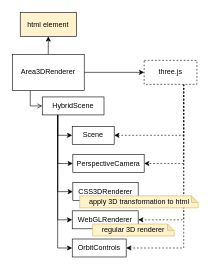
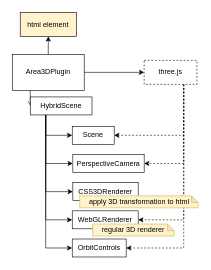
  <mxCell id="0" />
  <mxCell id="1" parent="0" />
  <mxCell id="2" style="edgeStyle=orthogonalEdgeStyle;rounded=0;orthogonalLoop=1;jettySize=auto;html=1;exitX=0.5;exitY=0;exitDx=0;exitDy=0;entryX=0.5;entryY=1;entryDx=0;entryDy=0;" parent="1" source="5" target="11" edge="1"><mxGeometry relative="1" as="geometry" /></mxCell>
  <mxCell id="3" style="edgeStyle=orthogonalEdgeStyle;rounded=0;orthogonalLoop=1;jettySize=auto;html=1;exitX=1;exitY=0.5;exitDx=0;exitDy=0;" edge="1" parent="1" source="5" target="10"><mxGeometry relative="1" as="geometry" /></mxCell>
  <mxCell id="4" style="edgeStyle=orthogonalEdgeStyle;rounded=0;orthogonalLoop=1;jettySize=auto;html=1;exitX=0.25;exitY=1;exitDx=0;exitDy=0;entryX=0;entryY=0.5;entryDx=0;entryDy=0;fontFamily=Helvetica;fontSize=12;fontColor=default;endArrow=open;" edge="1" parent="1" source="5" target="17"><mxGeometry relative="1" as="geometry"><Array as="points"><mxPoint x="50" y="176" /></Array></mxGeometry></mxCell>
- <mxCell id="5" value="Area3DRenderer" style="rounded=0;whiteSpace=wrap;html=1;" parent="1" vertex="1"><mxGeometry x="20" y="90" width="120" height="60" as="geometry" /></mxCell>
+ <mxCell id="5" value="Area3DPlugin" style="rounded=0;whiteSpace=wrap;html=1;" parent="1" vertex="1"><mxGeometry x="20" y="90" width="120" height="60" as="geometry" /></mxCell>
  <mxCell id="6" style="edgeStyle=orthogonalEdgeStyle;rounded=0;orthogonalLoop=1;jettySize=auto;html=1;exitX=0.75;exitY=1;exitDx=0;exitDy=0;entryX=1;entryY=0.5;entryDx=0;entryDy=0;dashed=1;" edge="1" parent="1" source="10" target="19"><mxGeometry relative="1" as="geometry" /></mxCell>
  <mxCell id="7" style="edgeStyle=orthogonalEdgeStyle;rounded=0;orthogonalLoop=1;jettySize=auto;html=1;exitX=0.75;exitY=1;exitDx=0;exitDy=0;entryX=1;entryY=0.5;entryDx=0;entryDy=0;dashed=1;" edge="1" parent="1" source="10" target="18"><mxGeometry relative="1" as="geometry" /></mxCell>
  <mxCell id="8" style="edgeStyle=orthogonalEdgeStyle;rounded=0;orthogonalLoop=1;jettySize=auto;html=1;exitX=0.75;exitY=1;exitDx=0;exitDy=0;entryX=1;entryY=0.5;entryDx=0;entryDy=0;dashed=1;" edge="1" parent="1" source="10" target="21"><mxGeometry relative="1" as="geometry" /></mxCell>
  <mxCell id="9" style="edgeStyle=orthogonalEdgeStyle;rounded=0;orthogonalLoop=1;jettySize=auto;html=1;exitX=0.75;exitY=1;exitDx=0;exitDy=0;entryX=1;entryY=0.5;entryDx=0;entryDy=0;dashed=1;" edge="1" parent="1" source="10" target="22"><mxGeometry relative="1" as="geometry" /></mxCell>
  <mxCell id="10" value="three.js" style="rounded=0;whiteSpace=wrap;html=1;dashed=1;" parent="1" vertex="1"><mxGeometry x="240" y="100" width="88" height="40" as="geometry" /></mxCell>
  <mxCell id="11" value="html element" style="rounded=0;whiteSpace=wrap;html=1;fillColor=#fff2cc;" parent="1" vertex="1"><mxGeometry x="33.25" y="20" width="93.75" height="40" as="geometry" /></mxCell>
  <mxCell id="12" style="edgeStyle=orthogonalEdgeStyle;rounded=0;orthogonalLoop=1;jettySize=auto;html=1;exitX=0.25;exitY=1;exitDx=0;exitDy=0;entryX=0;entryY=0.5;entryDx=0;entryDy=0;" edge="1" parent="1" source="17" target="19"><mxGeometry relative="1" as="geometry" /></mxCell>
  <mxCell id="13" style="edgeStyle=orthogonalEdgeStyle;rounded=0;orthogonalLoop=1;jettySize=auto;html=1;exitX=0.25;exitY=1;exitDx=0;exitDy=0;entryX=0;entryY=0.5;entryDx=0;entryDy=0;" edge="1" parent="1" source="17" target="18"><mxGeometry relative="1" as="geometry" /></mxCell>
  <mxCell id="14" style="edgeStyle=orthogonalEdgeStyle;rounded=0;orthogonalLoop=1;jettySize=auto;html=1;exitX=0.25;exitY=1;exitDx=0;exitDy=0;entryX=0;entryY=0.5;entryDx=0;entryDy=0;" edge="1" parent="1" source="17" target="20"><mxGeometry relative="1" as="geometry" /></mxCell>
  <mxCell id="15" style="edgeStyle=orthogonalEdgeStyle;rounded=0;orthogonalLoop=1;jettySize=auto;html=1;exitX=0.25;exitY=1;exitDx=0;exitDy=0;entryX=0;entryY=0.5;entryDx=0;entryDy=0;" edge="1" parent="1" source="17" target="21"><mxGeometry relative="1" as="geometry" /></mxCell>
  <mxCell id="16" style="edgeStyle=orthogonalEdgeStyle;rounded=0;orthogonalLoop=1;jettySize=auto;html=1;exitX=0.25;exitY=1;exitDx=0;exitDy=0;entryX=0;entryY=0.5;entryDx=0;entryDy=0;" edge="1" parent="1" source="17" target="22"><mxGeometry relative="1" as="geometry" /></mxCell>
- <mxCell id="17" value="HybridScene" style="rounded=0;whiteSpace=wrap;html=1;" vertex="1" parent="1"><mxGeometry x="70" y="161" width="103" height="30" as="geometry" /></mxCell>
+ <mxCell id="17" value="HybridScene" style="rounded=0;whiteSpace=wrap;html=1;" vertex="1" parent="1"><mxGeometry x="50" y="161" width="103" height="30" as="geometry" /></mxCell>
  <mxCell id="18" value="PerspectiveCamera" style="rounded=0;whiteSpace=wrap;html=1;" vertex="1" parent="1"><mxGeometry x="121" y="257" width="119" height="30" as="geometry" /></mxCell>
  <mxCell id="19" value="Scene" style="rounded=0;whiteSpace=wrap;html=1;" vertex="1" parent="1"><mxGeometry x="120" y="210" width="70" height="30" as="geometry" /></mxCell>
  <mxCell id="20" value="CSS3DRenderer" style="rounded=0;whiteSpace=wrap;html=1;" vertex="1" parent="1"><mxGeometry x="121" y="304" width="109" height="30" as="geometry" /></mxCell>
  <mxCell id="21" value="WebGLRenderer" style="rounded=0;whiteSpace=wrap;html=1;" vertex="1" parent="1"><mxGeometry x="120" y="351" width="110" height="30" as="geometry" /></mxCell>
  <mxCell id="22" value="OrbitControls" style="rounded=0;whiteSpace=wrap;html=1;" vertex="1" parent="1"><mxGeometry x="120" y="398" width="90" height="30" as="geometry" /></mxCell>
  <mxCell id="23" value="regular 3D renderer" style="shape=note;whiteSpace=wrap;html=1;backgroundOutline=1;darkOpacity=0.05;rounded=0;strokeColor=#d6b656;align=center;verticalAlign=middle;fontFamily=Helvetica;fontSize=12;fillColor=#fff2cc;size=11;" vertex="1" parent="1"><mxGeometry x="154" y="373" width="136" height="20" as="geometry" /></mxCell>
  <mxCell id="24" value="apply 3D transformation to html" style="shape=note;whiteSpace=wrap;html=1;backgroundOutline=1;darkOpacity=0.05;rounded=0;strokeColor=#d6b656;align=center;verticalAlign=middle;fontFamily=Helvetica;fontSize=12;fillColor=#fff2cc;size=11;" vertex="1" parent="1"><mxGeometry x="132.5" y="326" width="197.5" height="20" as="geometry" /></mxCell>
